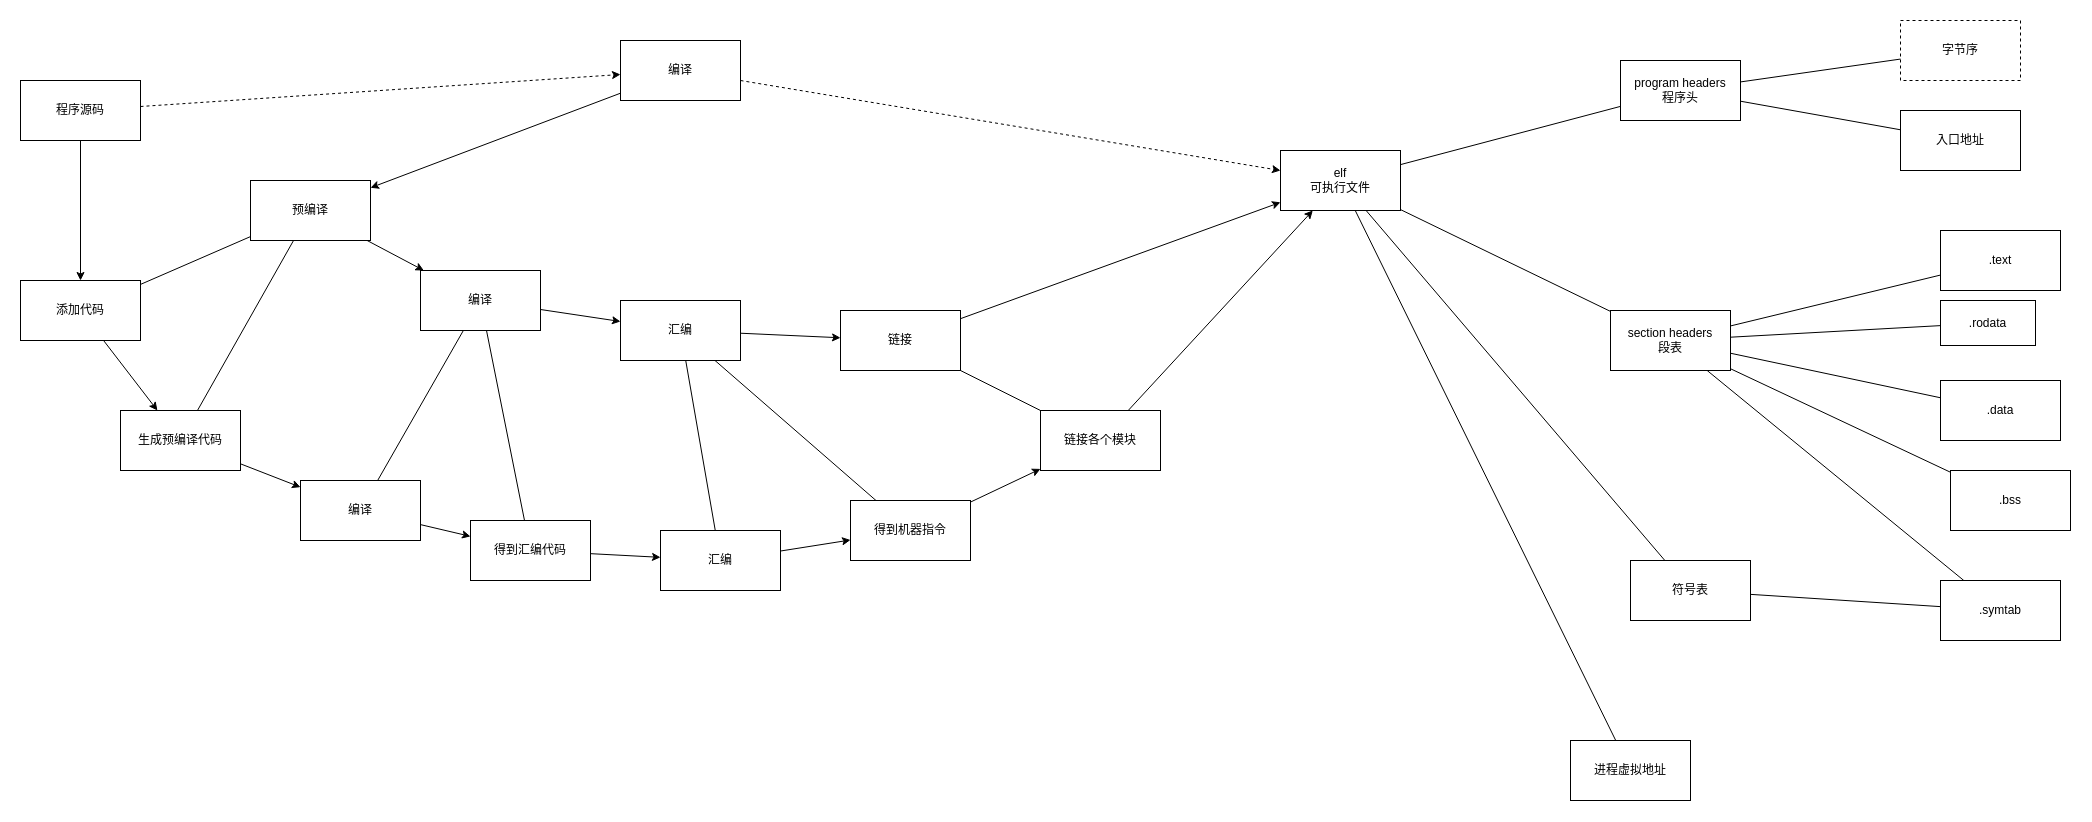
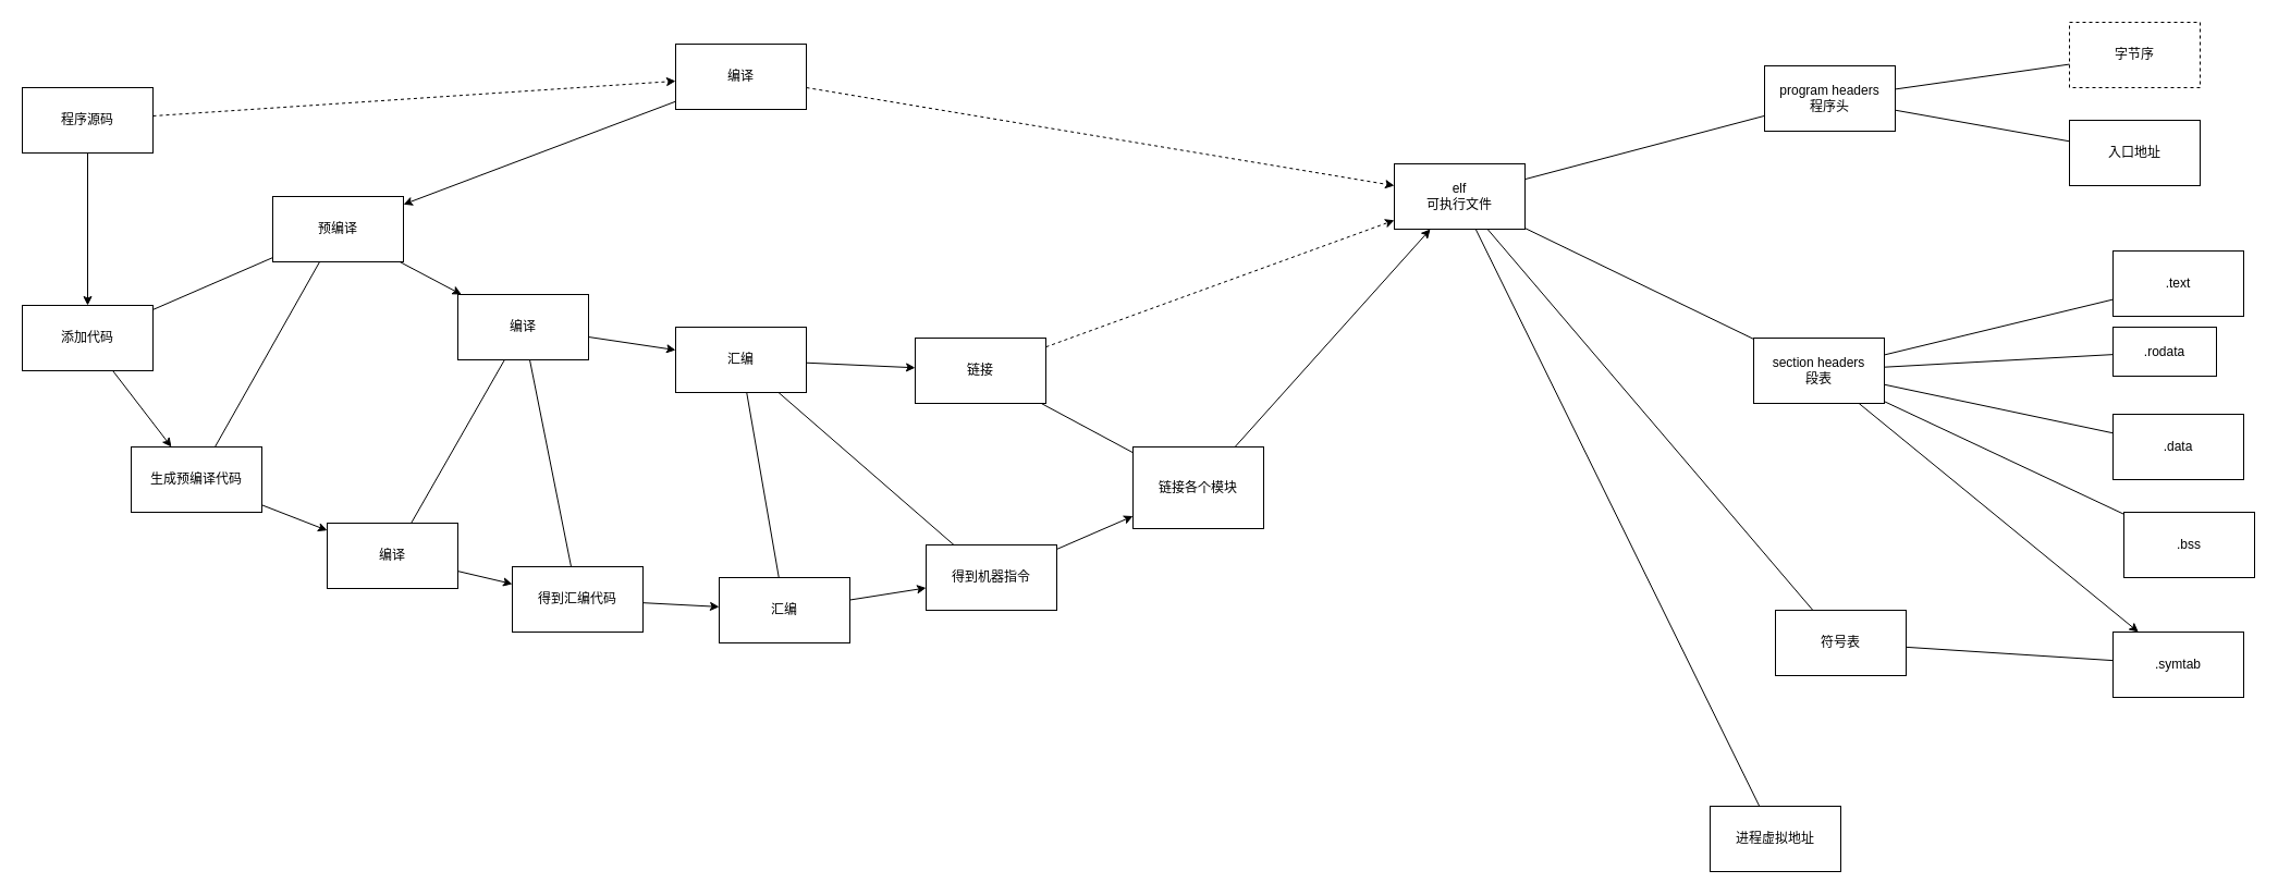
  <mxCell id="0" />
  <mxCell id="1" parent="0" />
  <mxCell id="2" value="程序源码" style="rounded=0;whiteSpace=wrap;html=1;fillColor=none;" vertex="1" parent="1"><mxGeometry x="20" y="80" width="120" height="60" as="geometry" /></mxCell>
  <mxCell id="3" value="编译" style="rounded=0;whiteSpace=wrap;html=1;fillColor=none;" vertex="1" parent="1"><mxGeometry x="620" y="40" width="120" height="60" as="geometry" /></mxCell>
  <mxCell id="4" value="预编译" style="rounded=0;whiteSpace=wrap;html=1;fillColor=none;" vertex="1" parent="1"><mxGeometry x="250" y="180" width="120" height="60" as="geometry" /></mxCell>
  <mxCell id="5" value="编译" style="rounded=0;whiteSpace=wrap;html=1;fillColor=none;" vertex="1" parent="1"><mxGeometry x="420" y="270" width="120" height="60" as="geometry" /></mxCell>
  <mxCell id="6" value="汇编" style="rounded=0;whiteSpace=wrap;html=1;fillColor=none;" vertex="1" parent="1"><mxGeometry x="620" y="300" width="120" height="60" as="geometry" /></mxCell>
  <mxCell id="7" value="链接" style="rounded=0;whiteSpace=wrap;html=1;fillColor=none;" vertex="1" parent="1"><mxGeometry x="840" y="310" width="120" height="60" as="geometry" /></mxCell>
  <mxCell id="8" value="elf&lt;br&gt;可执行文件" style="rounded=0;whiteSpace=wrap;html=1;fillColor=none;" vertex="1" parent="1"><mxGeometry x="1280" y="150" width="120" height="60" as="geometry" /></mxCell>
  <mxCell id="9" value="" style="endArrow=classic;html=1;rounded=0;dashed=1;" edge="1" parent="1" source="2" target="3"><mxGeometry width="50" height="50" relative="1" as="geometry"><mxPoint x="750" y="390" as="sourcePoint" /><mxPoint x="800" y="340" as="targetPoint" /></mxGeometry></mxCell>
  <mxCell id="10" value="" style="endArrow=classic;html=1;rounded=0;" edge="1" parent="1" source="3" target="4"><mxGeometry width="50" height="50" relative="1" as="geometry"><mxPoint x="460" y="160" as="sourcePoint" /><mxPoint x="580" y="220" as="targetPoint" /></mxGeometry></mxCell>
  <mxCell id="11" value="" style="endArrow=classic;html=1;rounded=0;" edge="1" parent="1" source="5" target="6"><mxGeometry width="50" height="50" relative="1" as="geometry"><mxPoint x="460" y="130" as="sourcePoint" /><mxPoint x="600" y="130" as="targetPoint" /></mxGeometry></mxCell>
  <mxCell id="12" value="" style="endArrow=classic;html=1;rounded=0;" edge="1" parent="1" source="6" target="7"><mxGeometry width="50" height="50" relative="1" as="geometry"><mxPoint x="675" y="410" as="sourcePoint" /><mxPoint x="705" y="470" as="targetPoint" /></mxGeometry></mxCell>
  <mxCell id="13" value="" style="endArrow=classic;html=1;rounded=0;dashed=1;" edge="1" parent="1" source="3" target="8"><mxGeometry width="50" height="50" relative="1" as="geometry"><mxPoint x="735" y="530" as="sourcePoint" /><mxPoint x="765" y="590" as="targetPoint" /></mxGeometry></mxCell>
  <mxCell id="14" value="" style="endArrow=classic;html=1;rounded=0;" edge="1" parent="1" source="2" target="39"><mxGeometry width="50" height="50" relative="1" as="geometry"><mxPoint x="644.615" y="280" as="sourcePoint" /><mxPoint x="655.385" y="350" as="targetPoint" /></mxGeometry></mxCell>
  <mxCell id="15" value="" style="endArrow=classic;html=1;rounded=0;" edge="1" parent="1" source="46" target="8"><mxGeometry width="50" height="50" relative="1" as="geometry"><mxPoint x="460" y="160" as="sourcePoint" /><mxPoint x="580" y="220" as="targetPoint" /></mxGeometry></mxCell>
  <mxCell id="16" value="符号表" style="rounded=0;whiteSpace=wrap;html=1;fillColor=none;" vertex="1" parent="1"><mxGeometry x="1630" y="560" width="120" height="60" as="geometry" /></mxCell>
  <mxCell id="17" value="section headers&lt;br&gt;段表" style="rounded=0;whiteSpace=wrap;html=1;fillColor=none;" vertex="1" parent="1"><mxGeometry x="1610" y="310" width="120" height="60" as="geometry" /></mxCell>
  <mxCell id="18" value=".text" style="rounded=0;whiteSpace=wrap;html=1;fillColor=none;" vertex="1" parent="1"><mxGeometry x="1940" y="230" width="120" height="60" as="geometry" /></mxCell>
  <mxCell id="19" value=".data" style="rounded=0;whiteSpace=wrap;html=1;fillColor=none;" vertex="1" parent="1"><mxGeometry x="1940" y="380" width="120" height="60" as="geometry" /></mxCell>
  <mxCell id="20" value=".bss" style="rounded=0;whiteSpace=wrap;html=1;fillColor=none;" vertex="1" parent="1"><mxGeometry x="1950" y="470" width="120" height="60" as="geometry" /></mxCell>
  <mxCell id="21" value=".rodata" style="rounded=0;whiteSpace=wrap;html=1;fillColor=none;" vertex="1" parent="1"><mxGeometry x="1940" y="300" width="95" height="45" as="geometry" /></mxCell>
  <mxCell id="22" value="program headers&lt;br&gt;程序头" style="rounded=0;whiteSpace=wrap;html=1;fillColor=none;" vertex="1" parent="1"><mxGeometry x="1620" y="60" width="120" height="60" as="geometry" /></mxCell>
  <mxCell id="23" value="字节序" style="rounded=0;whiteSpace=wrap;html=1;fillColor=none;dashed=1;" vertex="1" parent="1"><mxGeometry x="1900" y="20" width="120" height="60" as="geometry" /></mxCell>
  <mxCell id="24" value="入口地址" style="rounded=0;whiteSpace=wrap;html=1;fillColor=none;" vertex="1" parent="1"><mxGeometry x="1900" y="110" width="120" height="60" as="geometry" /></mxCell>
  <mxCell id="25" value=".symtab" style="rounded=0;whiteSpace=wrap;html=1;fillColor=none;" vertex="1" parent="1"><mxGeometry x="1940" y="580" width="120" height="60" as="geometry" /></mxCell>
  <mxCell id="26" value="进程虚拟地址" style="rounded=0;whiteSpace=wrap;html=1;fillColor=none;" vertex="1" parent="1"><mxGeometry x="1570" y="740" width="120" height="60" as="geometry" /></mxCell>
  <mxCell id="27" value="" style="endArrow=none;html=1;rounded=0;" edge="1" parent="1" source="8" target="22"><mxGeometry width="50" height="50" relative="1" as="geometry"><mxPoint x="1200" y="330" as="sourcePoint" /><mxPoint x="1250" y="280" as="targetPoint" /></mxGeometry></mxCell>
  <mxCell id="28" value="" style="endArrow=none;html=1;rounded=0;" edge="1" parent="1" source="8" target="17"><mxGeometry width="50" height="50" relative="1" as="geometry"><mxPoint x="1190" y="150" as="sourcePoint" /><mxPoint x="1310" y="60" as="targetPoint" /></mxGeometry></mxCell>
  <mxCell id="29" value="" style="endArrow=none;html=1;rounded=0;" edge="1" parent="1" source="17" target="18"><mxGeometry width="50" height="50" relative="1" as="geometry"><mxPoint x="1522.5" y="260" as="sourcePoint" /><mxPoint x="1627.5" y="320" as="targetPoint" /></mxGeometry></mxCell>
  <mxCell id="30" value="" style="endArrow=none;html=1;rounded=0;" edge="1" parent="1" source="17" target="21"><mxGeometry width="50" height="50" relative="1" as="geometry"><mxPoint x="1734" y="320" as="sourcePoint" /><mxPoint x="1806" y="280" as="targetPoint" /></mxGeometry></mxCell>
  <mxCell id="31" value="" style="endArrow=none;html=1;rounded=0;" edge="1" parent="1" source="17" target="19"><mxGeometry width="50" height="50" relative="1" as="geometry"><mxPoint x="1740" y="340" as="sourcePoint" /><mxPoint x="1800" y="330" as="targetPoint" /></mxGeometry></mxCell>
  <mxCell id="32" value="" style="endArrow=none;html=1;rounded=0;" edge="1" parent="1" source="17" target="20"><mxGeometry width="50" height="50" relative="1" as="geometry"><mxPoint x="1740" y="366.667" as="sourcePoint" /><mxPoint x="1800" y="383.333" as="targetPoint" /></mxGeometry></mxCell>
- <mxCell id="33" value="" style="endArrow=none;html=1;rounded=0;" edge="1" parent="1" source="17" target="25"><mxGeometry width="50" height="50" relative="1" as="geometry"><mxPoint x="1720.714" y="380" as="sourcePoint" /><mxPoint x="1829.286" y="460" as="targetPoint" /></mxGeometry></mxCell>
+ <mxCell id="33" value="" style="endArrow=classic;html=1;rounded=0;" edge="1" parent="1" source="17" target="25"><mxGeometry width="50" height="50" relative="1" as="geometry"><mxPoint x="1720.714" y="380" as="sourcePoint" /><mxPoint x="1829.286" y="460" as="targetPoint" /></mxGeometry></mxCell>
  <mxCell id="34" value="" style="endArrow=none;html=1;rounded=0;" edge="1" parent="1" source="8" target="16"><mxGeometry width="50" height="50" relative="1" as="geometry"><mxPoint x="1383.75" y="330" as="sourcePoint" /><mxPoint x="1526.25" y="510" as="targetPoint" /></mxGeometry></mxCell>
  <mxCell id="35" value="" style="endArrow=none;html=1;rounded=0;" edge="1" parent="1" source="16" target="25"><mxGeometry width="50" height="50" relative="1" as="geometry"><mxPoint x="1484" y="260" as="sourcePoint" /><mxPoint x="1666" y="650" as="targetPoint" /></mxGeometry></mxCell>
  <mxCell id="36" value="" style="endArrow=none;html=1;rounded=0;" edge="1" parent="1" source="8" target="26"><mxGeometry width="50" height="50" relative="1" as="geometry"><mxPoint x="1420" y="601.579" as="sourcePoint" /><mxPoint x="1490" y="568.421" as="targetPoint" /></mxGeometry></mxCell>
  <mxCell id="37" value="" style="endArrow=none;html=1;rounded=0;" edge="1" parent="1" source="22" target="23"><mxGeometry width="50" height="50" relative="1" as="geometry"><mxPoint x="1500.862" y="280" as="sourcePoint" /><mxPoint x="1689.138" y="800" as="targetPoint" /></mxGeometry></mxCell>
  <mxCell id="38" value="" style="endArrow=none;html=1;rounded=0;" edge="1" parent="1" source="22" target="24"><mxGeometry width="50" height="50" relative="1" as="geometry"><mxPoint x="1750" y="88.571" as="sourcePoint" /><mxPoint x="1840" y="71.429" as="targetPoint" /></mxGeometry></mxCell>
  <mxCell id="39" value="添加代码" style="rounded=0;whiteSpace=wrap;html=1;fillColor=none;" vertex="1" parent="1"><mxGeometry x="20" y="280" width="120" height="60" as="geometry" /></mxCell>
  <mxCell id="40" value="生成预编译代码" style="rounded=0;whiteSpace=wrap;html=1;fillColor=none;" vertex="1" parent="1"><mxGeometry x="120" y="410" width="120" height="60" as="geometry" /></mxCell>
  <mxCell id="41" value="编译" style="rounded=0;whiteSpace=wrap;html=1;fillColor=none;" vertex="1" parent="1"><mxGeometry x="300" y="480" width="120" height="60" as="geometry" /></mxCell>
  <mxCell id="42" value="得到汇编代码" style="rounded=0;whiteSpace=wrap;html=1;fillColor=none;" vertex="1" parent="1"><mxGeometry x="470" y="520" width="120" height="60" as="geometry" /></mxCell>
  <mxCell id="43" value="汇编" style="rounded=0;whiteSpace=wrap;html=1;fillColor=none;" vertex="1" parent="1"><mxGeometry x="660" y="530" width="120" height="60" as="geometry" /></mxCell>
  <mxCell id="44" value="得到机器指令" style="rounded=0;whiteSpace=wrap;html=1;fillColor=none;" vertex="1" parent="1"><mxGeometry x="850" y="500" width="120" height="60" as="geometry" /></mxCell>
  <mxCell id="45" value="" style="endArrow=classic;html=1;rounded=0;" edge="1" parent="1" source="4" target="5"><mxGeometry width="50" height="50" relative="1" as="geometry"><mxPoint x="730" y="136.4" as="sourcePoint" /><mxPoint x="600" y="193.6" as="targetPoint" /></mxGeometry></mxCell>
- <mxCell id="46" value="链接各个模块" style="rounded=0;whiteSpace=wrap;html=1;fillColor=none;" vertex="1" parent="1"><mxGeometry x="1040" y="410" width="120" height="60" as="geometry" /></mxCell>
- <mxCell id="47" value="" style="endArrow=classic;html=1;rounded=0;" edge="1" parent="1" source="7" target="8"><mxGeometry width="50" height="50" relative="1" as="geometry"><mxPoint x="810" y="380" as="sourcePoint" /><mxPoint x="950" y="380" as="targetPoint" /></mxGeometry></mxCell>
+ <mxCell id="46" value="链接各个模块" style="rounded=0;whiteSpace=wrap;html=1;fillColor=none;" vertex="1" parent="1"><mxGeometry x="1040" y="410" width="120" height="75" as="geometry" /></mxCell>
+ <mxCell id="47" value="" style="endArrow=classic;html=1;rounded=0;dashed=1;" edge="1" parent="1" source="7" target="8"><mxGeometry width="50" height="50" relative="1" as="geometry"><mxPoint x="810" y="380" as="sourcePoint" /><mxPoint x="950" y="380" as="targetPoint" /></mxGeometry></mxCell>
  <mxCell id="48" value="" style="endArrow=classic;html=1;rounded=0;" edge="1" parent="1" source="39" target="40"><mxGeometry width="50" height="50" relative="1" as="geometry"><mxPoint x="102.692" y="150" as="sourcePoint" /><mxPoint x="187.308" y="350" as="targetPoint" /></mxGeometry></mxCell>
  <mxCell id="49" value="" style="endArrow=classic;html=1;rounded=0;" edge="1" parent="1" source="40" target="41"><mxGeometry width="50" height="50" relative="1" as="geometry"><mxPoint x="237.5" y="410" as="sourcePoint" /><mxPoint x="312.5" y="470" as="targetPoint" /></mxGeometry></mxCell>
  <mxCell id="50" value="" style="endArrow=classic;html=1;rounded=0;" edge="1" parent="1" source="41" target="42"><mxGeometry width="50" height="50" relative="1" as="geometry"><mxPoint x="410" y="507.059" as="sourcePoint" /><mxPoint x="460" y="512.941" as="targetPoint" /></mxGeometry></mxCell>
  <mxCell id="51" value="" style="endArrow=classic;html=1;rounded=0;" edge="1" parent="1" source="42" target="43"><mxGeometry width="50" height="50" relative="1" as="geometry"><mxPoint x="563.333" y="550" as="sourcePoint" /><mxPoint x="606.667" y="580" as="targetPoint" /></mxGeometry></mxCell>
  <mxCell id="52" value="" style="endArrow=classic;html=1;rounded=0;" edge="1" parent="1" source="43" target="44"><mxGeometry width="50" height="50" relative="1" as="geometry"><mxPoint x="710" y="586" as="sourcePoint" /><mxPoint x="740" y="574" as="targetPoint" /></mxGeometry></mxCell>
  <mxCell id="53" value="" style="endArrow=classic;html=1;rounded=0;" edge="1" parent="1" source="44" target="46"><mxGeometry width="50" height="50" relative="1" as="geometry"><mxPoint x="860" y="572.105" as="sourcePoint" /><mxPoint x="930" y="597.895" as="targetPoint" /></mxGeometry></mxCell>
  <mxCell id="54" value="" style="endArrow=none;html=1;rounded=0;" edge="1" parent="1" source="39" target="4"><mxGeometry width="50" height="50" relative="1" as="geometry"><mxPoint x="510" y="420" as="sourcePoint" /><mxPoint x="560" y="370" as="targetPoint" /></mxGeometry></mxCell>
  <mxCell id="55" value="" style="endArrow=none;html=1;rounded=0;" edge="1" parent="1" source="40" target="4"><mxGeometry width="50" height="50" relative="1" as="geometry"><mxPoint x="222.5" y="350" as="sourcePoint" /><mxPoint x="297.5" y="250" as="targetPoint" /></mxGeometry></mxCell>
  <mxCell id="56" value="" style="endArrow=none;html=1;rounded=0;" edge="1" parent="1" source="41" target="5"><mxGeometry width="50" height="50" relative="1" as="geometry"><mxPoint x="346.786" y="470" as="sourcePoint" /><mxPoint x="323.214" y="250" as="targetPoint" /></mxGeometry></mxCell>
  <mxCell id="57" value="" style="endArrow=none;html=1;rounded=0;" edge="1" parent="1" source="42" target="5"><mxGeometry width="50" height="50" relative="1" as="geometry"><mxPoint x="515.714" y="490" as="sourcePoint" /><mxPoint x="494.286" y="340" as="targetPoint" /></mxGeometry></mxCell>
  <mxCell id="58" value="" style="endArrow=none;html=1;rounded=0;" edge="1" parent="1" source="43" target="6"><mxGeometry width="50" height="50" relative="1" as="geometry"><mxPoint x="634" y="580" as="sourcePoint" /><mxPoint x="506" y="340" as="targetPoint" /></mxGeometry></mxCell>
  <mxCell id="59" value="" style="endArrow=none;html=1;rounded=0;" edge="1" parent="1" source="44" target="6"><mxGeometry width="50" height="50" relative="1" as="geometry"><mxPoint x="784.286" y="520" as="sourcePoint" /><mxPoint x="705.714" y="370" as="targetPoint" /></mxGeometry></mxCell>
  <mxCell id="60" value="" style="endArrow=none;html=1;rounded=0;" edge="1" parent="1" source="46" target="7"><mxGeometry width="50" height="50" relative="1" as="geometry"><mxPoint x="957.857" y="590" as="sourcePoint" /><mxPoint x="722.143" y="370" as="targetPoint" /></mxGeometry></mxCell>
